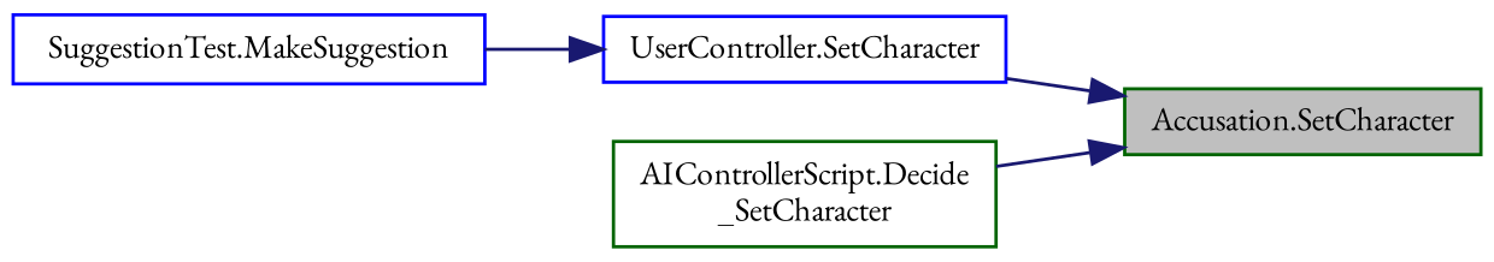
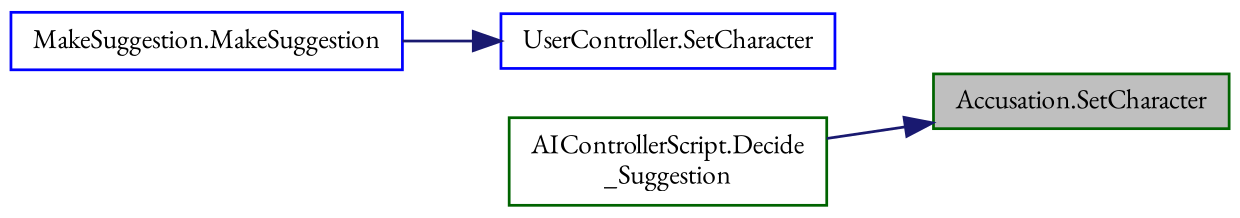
  digraph {
    fontname="EB Garamond"
    rankdir=RL
    node [color=darkgreen fillcolor=white fontname="EB Garamond" fontsize=10 shape=record style=filled]
    edge [color=midnightblue dir=back fontname="EB Garamond" fontsize=10 labelfontname=Helvetica labelfontsize=10 style=solid]
    n1 [fillcolor=grey75 fontcolor=black height=0.2 label="Accusation.SetCharacter" width=0.4]
    n2 [color=blue height=0.2 label="UserController.SetCharacter" width=0.4]
-   n3 [height=0.2 label="AIControllerScript.Decide\l_SetCharacter" width=0.4]
-   n4 [color=blue height=0.2 label="SuggestionTest.MakeSuggestion" width=0.4]
-   n1 -> n2
+   n3 [height=0.2 label="AIControllerScript.Decide\l_Suggestion" width=0.4]
+   n4 [color=blue height=0.2 label="MakeSuggestion.MakeSuggestion" width=0.4]
    n1 -> n3
    n2 -> n4
  }
